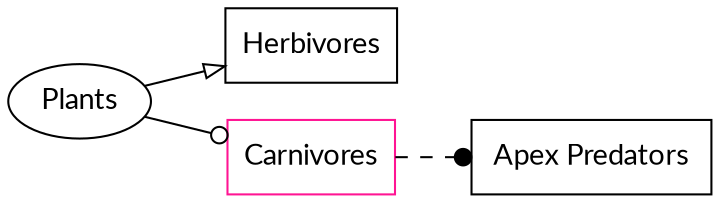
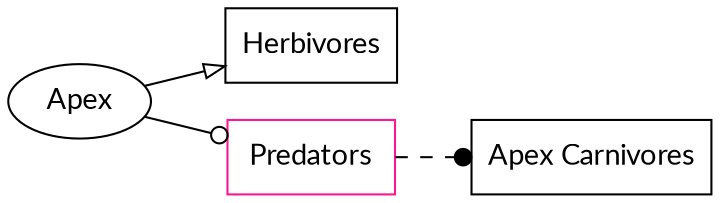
  digraph {
    fontname=Lato
    rankdir=LR
    node [color=black fontname=Lato shape=rectangle]
    edge [fontname=Lato style=solid]
-   n1 [label=Plants shape=ellipse]
+   n1 [label=Apex shape=ellipse]
    n2 [label=Herbivores]
-   n3 [color=deeppink label=Carnivores]
-   n4 [label="Apex Predators"]
+   n3 [color=deeppink label=Predators]
+   n4 [label="Apex Carnivores"]
    n1 -> n2 [arrowhead=onormal]
    n1 -> n3 [arrowhead=odot]
    n3 -> n4 [arrowhead=dot style=dashed]
  }
